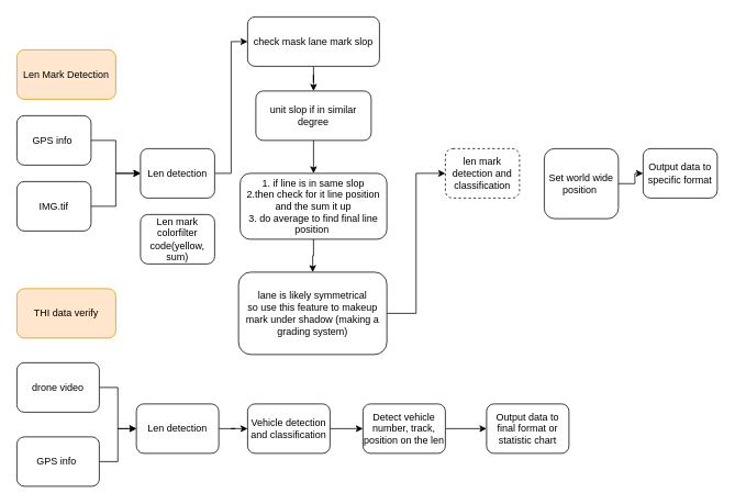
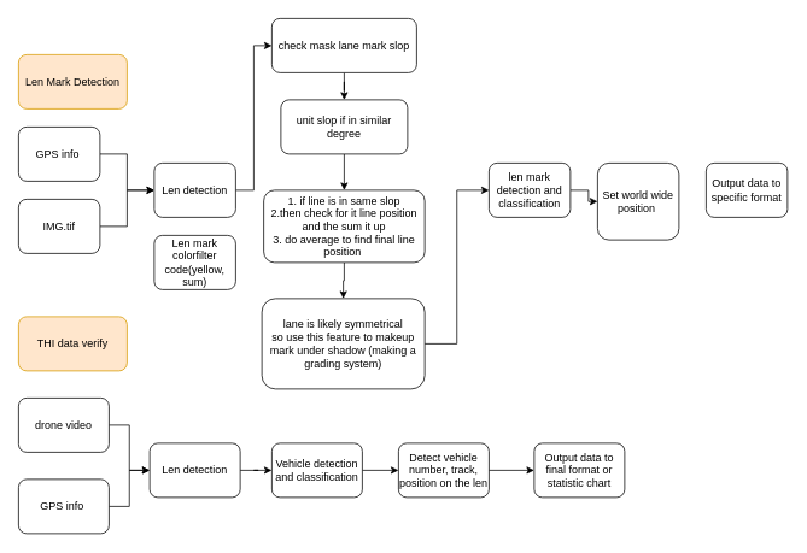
  <mxCell id="0" />
  <mxCell id="1" parent="0" />
  <mxCell id="2" value="Len Mark Detection" style="rounded=1;whiteSpace=wrap;html=1;fillColor=#ffe6cc;strokeColor=#d79b00;" parent="1" vertex="1"><mxGeometry x="20" y="60" width="120" height="60" as="geometry" /></mxCell>
  <mxCell id="3" value="THI data verify" style="rounded=1;whiteSpace=wrap;html=1;fillColor=#ffe6cc;strokeColor=#d79b00;" parent="1" vertex="1"><mxGeometry x="20" y="350" width="120" height="60" as="geometry" /></mxCell>
  <mxCell id="4" value="" style="edgeStyle=orthogonalEdgeStyle;rounded=0;orthogonalLoop=1;jettySize=auto;html=1;" parent="1" source="5" target="21" edge="1"><mxGeometry relative="1" as="geometry" /></mxCell>
  <mxCell id="5" value="drone video" style="rounded=1;whiteSpace=wrap;html=1;" parent="1" vertex="1"><mxGeometry x="20" y="440" width="100" height="60" as="geometry" /></mxCell>
  <mxCell id="6" value="" style="edgeStyle=orthogonalEdgeStyle;rounded=0;orthogonalLoop=1;jettySize=auto;html=1;" parent="1" source="7" target="11" edge="1"><mxGeometry relative="1" as="geometry" /></mxCell>
  <mxCell id="7" value="GPS info&amp;nbsp;" style="rounded=1;whiteSpace=wrap;html=1;" parent="1" vertex="1"><mxGeometry x="20" y="140" width="90" height="60" as="geometry" /></mxCell>
  <mxCell id="8" value="" style="edgeStyle=orthogonalEdgeStyle;rounded=0;orthogonalLoop=1;jettySize=auto;html=1;" parent="1" source="9" target="11" edge="1"><mxGeometry relative="1" as="geometry" /></mxCell>
  <mxCell id="9" value="IMG.tif" style="rounded=1;whiteSpace=wrap;html=1;" parent="1" vertex="1"><mxGeometry x="20" y="220" width="90" height="60" as="geometry" /></mxCell>
  <mxCell id="10" style="edgeStyle=orthogonalEdgeStyle;rounded=0;orthogonalLoop=1;jettySize=auto;html=1;entryX=0;entryY=0.5;entryDx=0;entryDy=0;" edge="1" parent="1" source="11" target="32"><mxGeometry relative="1" as="geometry" /></mxCell>
  <mxCell id="11" value="Len detection" style="rounded=1;whiteSpace=wrap;html=1;" parent="1" vertex="1"><mxGeometry x="170" y="180" width="90" height="60" as="geometry" /></mxCell>
- <mxCell id="13" value="len mark detection and classification" style="rounded=1;whiteSpace=wrap;html=1;dashed=1;" parent="1" vertex="1"><mxGeometry x="540" y="180" width="90" height="60" as="geometry" /></mxCell>
+ <mxCell id="12" value="" style="edgeStyle=orthogonalEdgeStyle;rounded=0;orthogonalLoop=1;jettySize=auto;html=1;" parent="1" source="13" target="16" edge="1"><mxGeometry relative="1" as="geometry" /></mxCell>
+ <mxCell id="13" value="len mark detection and classification" style="rounded=1;whiteSpace=wrap;html=1;" parent="1" vertex="1"><mxGeometry x="540" y="180" width="90" height="60" as="geometry" /></mxCell>
  <mxCell id="14" value="Len mark colorfilter code(yellow, sum)" style="rounded=1;whiteSpace=wrap;html=1;" parent="1" vertex="1"><mxGeometry x="170" y="260" width="90" height="60" as="geometry" /></mxCell>
- <mxCell id="15" value="" style="edgeStyle=orthogonalEdgeStyle;rounded=0;orthogonalLoop=1;jettySize=auto;html=1;" parent="1" source="16" target="17" edge="1"><mxGeometry relative="1" as="geometry" /></mxCell>
  <mxCell id="16" value="Set world wide position&amp;nbsp;" style="rounded=1;whiteSpace=wrap;html=1;" parent="1" vertex="1"><mxGeometry x="660" y="180" width="90" height="85" as="geometry" /></mxCell>
  <mxCell id="17" value="Output data to specific format" style="rounded=1;whiteSpace=wrap;html=1;" parent="1" vertex="1"><mxGeometry x="780" y="180" width="90" height="60" as="geometry" /></mxCell>
  <mxCell id="18" value="" style="edgeStyle=orthogonalEdgeStyle;rounded=0;orthogonalLoop=1;jettySize=auto;html=1;" parent="1" source="19" target="21" edge="1"><mxGeometry relative="1" as="geometry" /></mxCell>
  <mxCell id="19" value="GPS info&amp;nbsp;" style="rounded=1;whiteSpace=wrap;html=1;" parent="1" vertex="1"><mxGeometry x="20" y="530" width="100" height="60" as="geometry" /></mxCell>
  <mxCell id="20" value="" style="edgeStyle=orthogonalEdgeStyle;rounded=0;orthogonalLoop=1;jettySize=auto;html=1;" parent="1" source="21" target="23" edge="1"><mxGeometry relative="1" as="geometry" /></mxCell>
  <mxCell id="21" value="Len detection" style="rounded=1;whiteSpace=wrap;html=1;" parent="1" vertex="1"><mxGeometry x="165" y="490" width="100" height="60" as="geometry" /></mxCell>
  <mxCell id="22" value="" style="edgeStyle=orthogonalEdgeStyle;rounded=0;orthogonalLoop=1;jettySize=auto;html=1;" parent="1" source="23" target="25" edge="1"><mxGeometry relative="1" as="geometry" /></mxCell>
  <mxCell id="23" value="Vehicle detection and classification" style="rounded=1;whiteSpace=wrap;html=1;" parent="1" vertex="1"><mxGeometry x="300" y="490" width="100" height="60" as="geometry" /></mxCell>
  <mxCell id="24" value="" style="edgeStyle=orthogonalEdgeStyle;rounded=0;orthogonalLoop=1;jettySize=auto;html=1;" parent="1" source="25" target="26" edge="1"><mxGeometry relative="1" as="geometry" /></mxCell>
  <mxCell id="25" value="Detect vehicle number, track, position on the len" style="rounded=1;whiteSpace=wrap;html=1;" parent="1" vertex="1"><mxGeometry x="440" y="490" width="100" height="60" as="geometry" /></mxCell>
  <mxCell id="26" value="Output data to final format or statistic chart" style="rounded=1;whiteSpace=wrap;html=1;" parent="1" vertex="1"><mxGeometry x="590" y="490" width="100" height="60" as="geometry" /></mxCell>
  <mxCell id="27" value="" style="edgeStyle=orthogonalEdgeStyle;rounded=0;orthogonalLoop=1;jettySize=auto;html=1;" edge="1" parent="1" source="28" target="34"><mxGeometry relative="1" as="geometry" /></mxCell>
  <mxCell id="28" value="unit slop if in similar degree" style="rounded=1;whiteSpace=wrap;html=1;" vertex="1" parent="1"><mxGeometry x="310" y="110" width="140" height="60" as="geometry" /></mxCell>
  <mxCell id="29" style="edgeStyle=orthogonalEdgeStyle;rounded=0;orthogonalLoop=1;jettySize=auto;html=1;entryX=0;entryY=0.5;entryDx=0;entryDy=0;" edge="1" parent="1" source="30" target="13"><mxGeometry relative="1" as="geometry" /></mxCell>
  <mxCell id="30" value="lane is likely symmetrical&lt;br&gt;so use this feature to makeup mark under shadow (making a grading system)" style="rounded=1;whiteSpace=wrap;html=1;" vertex="1" parent="1"><mxGeometry x="289" y="330" width="180" height="100" as="geometry" /></mxCell>
  <mxCell id="31" style="edgeStyle=orthogonalEdgeStyle;rounded=0;orthogonalLoop=1;jettySize=auto;html=1;" edge="1" parent="1" source="32" target="28"><mxGeometry relative="1" as="geometry" /></mxCell>
  <mxCell id="32" value="check mask lane mark slop" style="rounded=1;whiteSpace=wrap;html=1;" vertex="1" parent="1"><mxGeometry x="300" y="20" width="160" height="60" as="geometry" /></mxCell>
  <mxCell id="33" value="" style="edgeStyle=orthogonalEdgeStyle;rounded=0;orthogonalLoop=1;jettySize=auto;html=1;" edge="1" parent="1" source="34" target="30"><mxGeometry relative="1" as="geometry" /></mxCell>
  <mxCell id="34" value="1. if line is in same slop &lt;br&gt;2.then check for it line position and the sum it up&lt;br&gt;3. do average to find final line position&amp;nbsp;" style="rounded=1;whiteSpace=wrap;html=1;" vertex="1" parent="1"><mxGeometry x="291" y="210" width="178" height="80" as="geometry" /></mxCell>
